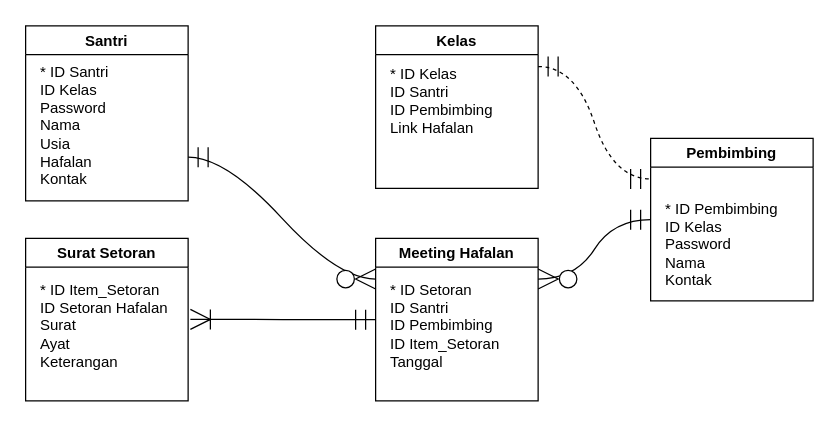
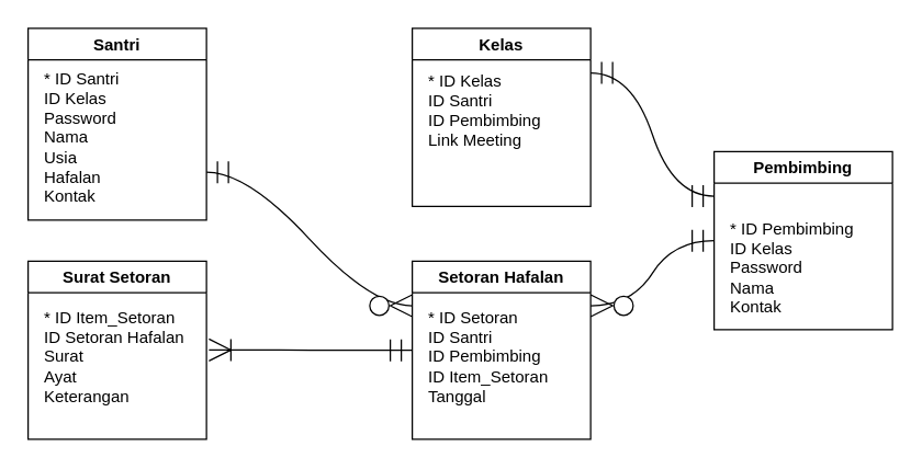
  <mxCell id="0" />
  <mxCell id="1" parent="0" />
  <mxCell id="2" value="Santri" style="swimlane;hachureGap=4;" vertex="1" parent="1"><mxGeometry x="20" y="20" width="130" height="140" as="geometry"><mxRectangle x="110" y="120" width="130" height="23" as="alternateBounds" /></mxGeometry></mxCell>
  <mxCell id="3" value="* ID Santri&lt;br&gt;&lt;div&gt;&lt;span&gt;ID Kelas&lt;/span&gt;&lt;/div&gt;&lt;div&gt;&lt;span&gt;Password&lt;/span&gt;&lt;/div&gt;Nama&lt;br&gt;Usia&lt;br&gt;Hafalan&lt;br&gt;Kontak" style="text;html=1;align=left;verticalAlign=middle;resizable=0;points=[];autosize=1;strokeColor=none;fillColor=none;hachureGap=4;" vertex="1" parent="2"><mxGeometry x="10" y="30" width="70" height="100" as="geometry" /></mxCell>
- <mxCell id="4" value="Meeting Hafalan" style="swimlane;hachureGap=4;" vertex="1" parent="1"><mxGeometry x="300" y="190" width="130" height="130" as="geometry"><mxRectangle x="110" y="120" width="130" height="23" as="alternateBounds" /></mxGeometry></mxCell>
+ <mxCell id="4" value="Setoran Hafalan" style="swimlane;hachureGap=4;" vertex="1" parent="1"><mxGeometry x="300" y="190" width="130" height="130" as="geometry"><mxRectangle x="110" y="120" width="130" height="23" as="alternateBounds" /></mxGeometry></mxCell>
  <mxCell id="5" value="* ID Setoran&lt;br&gt;&lt;div&gt;&lt;span&gt;ID Santri&lt;/span&gt;&lt;/div&gt;&lt;div&gt;&lt;span&gt;ID Pembimbing&lt;/span&gt;&lt;/div&gt;ID Item_Setoran&lt;br&gt;Tanggal" style="text;html=1;align=left;verticalAlign=middle;resizable=0;points=[];autosize=1;strokeColor=none;fillColor=none;hachureGap=4;" vertex="1" parent="4"><mxGeometry x="10" y="30" width="100" height="80" as="geometry" /></mxCell>
  <mxCell id="6" value="Pembimbing" style="swimlane;hachureGap=4;" vertex="1" parent="1"><mxGeometry x="520" y="110" width="130" height="130" as="geometry"><mxRectangle x="110" y="120" width="130" height="23" as="alternateBounds" /></mxGeometry></mxCell>
  <mxCell id="7" value="* ID Pembimbing&lt;br&gt;&lt;div&gt;&lt;span&gt;ID Kelas&lt;/span&gt;&lt;/div&gt;&lt;div&gt;&lt;span&gt;Password&lt;/span&gt;&lt;/div&gt;Nama&lt;br&gt;Kontak" style="text;html=1;align=left;verticalAlign=middle;resizable=0;points=[];autosize=1;strokeColor=none;fillColor=none;hachureGap=4;" vertex="1" parent="6"><mxGeometry x="10" y="45" width="110" height="80" as="geometry" /></mxCell>
  <mxCell id="8" value="Surat Setoran" style="swimlane;hachureGap=4;startSize=23;" vertex="1" parent="1"><mxGeometry x="20" y="190" width="130" height="130" as="geometry"><mxRectangle x="110" y="120" width="130" height="23" as="alternateBounds" /></mxGeometry></mxCell>
  <mxCell id="9" value="* ID Item_Setoran&lt;br&gt;&lt;div&gt;&lt;span&gt;ID Setoran Hafalan&lt;/span&gt;&lt;/div&gt;Surat&lt;br&gt;Ayat&lt;br&gt;Keterangan" style="text;html=1;align=left;verticalAlign=middle;resizable=0;points=[];autosize=1;strokeColor=none;fillColor=none;hachureGap=4;" vertex="1" parent="8"><mxGeometry x="10" y="30" width="120" height="80" as="geometry" /></mxCell>
  <mxCell id="10" value="Kelas" style="swimlane;hachureGap=4;startSize=23;" vertex="1" parent="1"><mxGeometry x="300" y="20" width="130" height="130" as="geometry"><mxRectangle x="110" y="120" width="130" height="23" as="alternateBounds" /></mxGeometry></mxCell>
- <mxCell id="11" value="* ID Kelas&lt;br&gt;ID Santri&lt;br&gt;ID Pembimbing&lt;br&gt;Link Hafalan" style="text;html=1;align=left;verticalAlign=middle;resizable=0;points=[];autosize=1;strokeColor=none;fillColor=none;hachureGap=4;" vertex="1" parent="10"><mxGeometry x="10" y="30" width="100" height="60" as="geometry" /></mxCell>
+ <mxCell id="11" value="* ID Kelas&lt;br&gt;ID Santri&lt;br&gt;ID Pembimbing&lt;br&gt;Link Meeting" style="text;html=1;align=left;verticalAlign=middle;resizable=0;points=[];autosize=1;strokeColor=none;fillColor=none;hachureGap=4;" vertex="1" parent="10"><mxGeometry x="10" y="30" width="100" height="60" as="geometry" /></mxCell>
  <mxCell id="12" value="" style="edgeStyle=entityRelationEdgeStyle;fontSize=12;html=1;endArrow=ERoneToMany;startArrow=ERmandOne;rounded=0;startSize=14;endSize=14;sourcePerimeterSpacing=8;targetPerimeterSpacing=8;curved=1;entryX=1.015;entryY=0.435;entryDx=0;entryDy=0;entryPerimeter=0;exitX=0;exitY=0.5;exitDx=0;exitDy=0;" edge="1" parent="1" source="4" target="9"><mxGeometry width="100" height="100" relative="1" as="geometry"><mxPoint x="210" y="268" as="sourcePoint" /><mxPoint x="130" y="272.5" as="targetPoint" /></mxGeometry></mxCell>
- <mxCell id="13" value="" style="edgeStyle=entityRelationEdgeStyle;fontSize=12;html=1;endArrow=ERmandOne;startArrow=ERmandOne;rounded=0;startSize=14;endSize=14;sourcePerimeterSpacing=8;targetPerimeterSpacing=8;curved=1;exitX=1;exitY=0.25;exitDx=0;exitDy=0;entryX=0;entryY=0.25;entryDx=0;entryDy=0;dashed=1;" edge="1" parent="1" source="10" target="6"><mxGeometry width="100" height="100" relative="1" as="geometry"><mxPoint x="320" y="300" as="sourcePoint" /><mxPoint x="420" y="200" as="targetPoint" /></mxGeometry></mxCell>
+ <mxCell id="13" value="" style="edgeStyle=entityRelationEdgeStyle;fontSize=12;html=1;endArrow=ERmandOne;startArrow=ERmandOne;rounded=0;startSize=14;endSize=14;sourcePerimeterSpacing=8;targetPerimeterSpacing=8;curved=1;exitX=1;exitY=0.25;exitDx=0;exitDy=0;entryX=0;entryY=0.25;entryDx=0;entryDy=0;" edge="1" parent="1" source="10" target="6"><mxGeometry width="100" height="100" relative="1" as="geometry"><mxPoint x="320" y="300" as="sourcePoint" /><mxPoint x="420" y="200" as="targetPoint" /></mxGeometry></mxCell>
  <mxCell id="14" value="" style="edgeStyle=entityRelationEdgeStyle;fontSize=12;html=1;endArrow=ERzeroToMany;startArrow=ERmandOne;rounded=0;startSize=14;endSize=14;sourcePerimeterSpacing=8;targetPerimeterSpacing=8;curved=1;entryX=1;entryY=0.25;entryDx=0;entryDy=0;exitX=0;exitY=0.5;exitDx=0;exitDy=0;" edge="1" parent="1" source="6" target="4"><mxGeometry width="100" height="100" relative="1" as="geometry"><mxPoint x="530" y="85" as="sourcePoint" /><mxPoint x="400" y="300" as="targetPoint" /></mxGeometry></mxCell>
  <mxCell id="15" value="" style="edgeStyle=entityRelationEdgeStyle;fontSize=12;html=1;endArrow=ERzeroToMany;startArrow=ERmandOne;rounded=0;startSize=14;endSize=14;sourcePerimeterSpacing=8;targetPerimeterSpacing=8;curved=1;entryX=0;entryY=0.25;entryDx=0;entryDy=0;exitX=1;exitY=0.75;exitDx=0;exitDy=0;" edge="1" parent="1" source="2" target="4"><mxGeometry width="100" height="100" relative="1" as="geometry"><mxPoint x="160" y="200" as="sourcePoint" /><mxPoint x="260" y="100" as="targetPoint" /></mxGeometry></mxCell>
